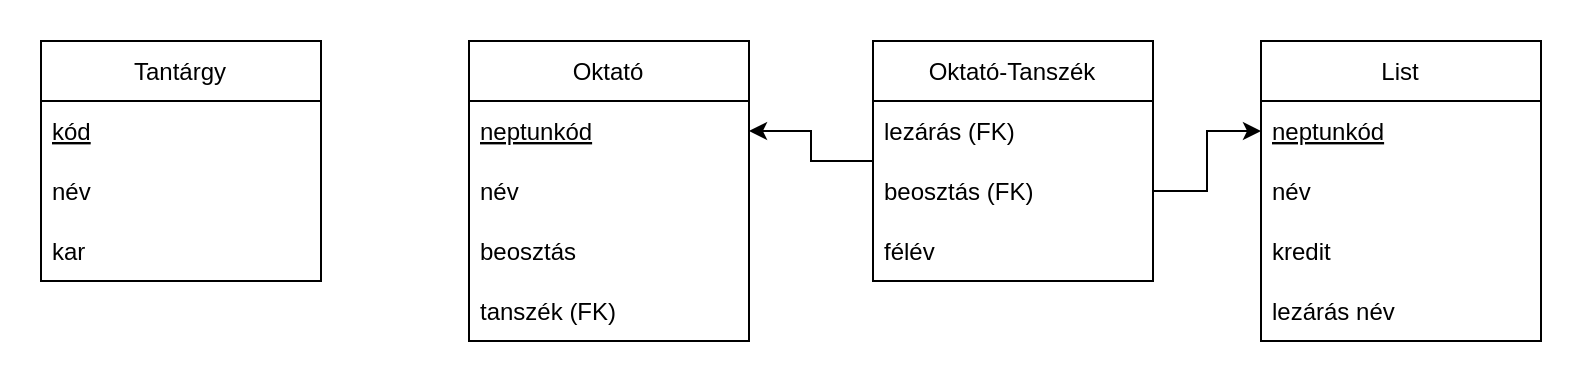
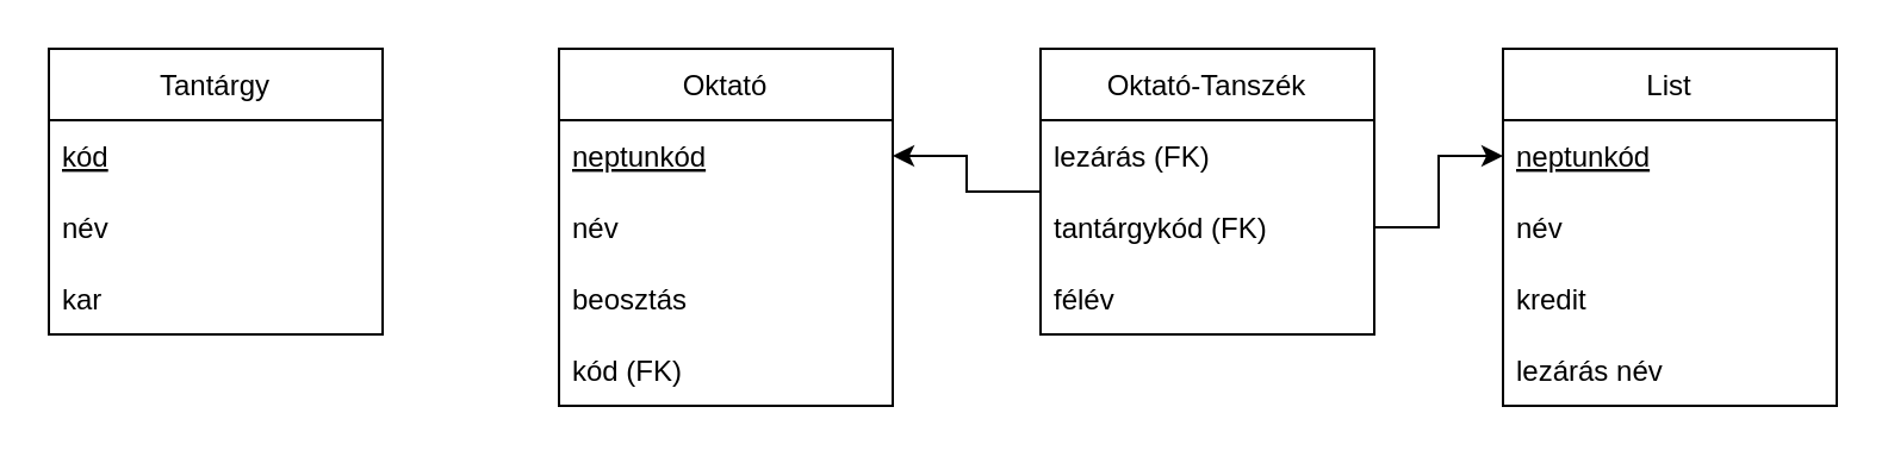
  <mxCell id="0" />
  <mxCell id="1" parent="0" />
  <mxCell id="2" value="Oktató" style="swimlane;fontStyle=0;childLayout=stackLayout;horizontal=1;startSize=30;horizontalStack=0;resizeParent=1;resizeParentMax=0;resizeLast=0;collapsible=1;marginBottom=0;" vertex="1" parent="1"><mxGeometry x="234" y="20" width="140" height="150" as="geometry" /></mxCell>
  <mxCell id="3" value="neptunkód" style="text;strokeColor=none;fillColor=none;align=left;verticalAlign=middle;spacingLeft=4;spacingRight=4;overflow=hidden;points=[[0,0.5],[1,0.5]];portConstraint=eastwest;rotatable=0;fontStyle=4" vertex="1" parent="2"><mxGeometry y="30" width="140" height="30" as="geometry" /></mxCell>
  <mxCell id="4" value="név" style="text;strokeColor=none;fillColor=none;align=left;verticalAlign=middle;spacingLeft=4;spacingRight=4;overflow=hidden;points=[[0,0.5],[1,0.5]];portConstraint=eastwest;rotatable=0;" vertex="1" parent="2"><mxGeometry y="60" width="140" height="30" as="geometry" /></mxCell>
  <mxCell id="5" value="beosztás" style="text;strokeColor=none;fillColor=none;align=left;verticalAlign=middle;spacingLeft=4;spacingRight=4;overflow=hidden;points=[[0,0.5],[1,0.5]];portConstraint=eastwest;rotatable=0;" vertex="1" parent="2"><mxGeometry y="90" width="140" height="30" as="geometry" /></mxCell>
- <mxCell id="6" value="tanszék (FK)" style="text;strokeColor=none;fillColor=none;align=left;verticalAlign=middle;spacingLeft=4;spacingRight=4;overflow=hidden;points=[[0,0.5],[1,0.5]];portConstraint=eastwest;rotatable=0;fontStyle=0" vertex="1" parent="2"><mxGeometry y="120" width="140" height="30" as="geometry" /></mxCell>
+ <mxCell id="6" value="kód (FK)" style="text;strokeColor=none;fillColor=none;align=left;verticalAlign=middle;spacingLeft=4;spacingRight=4;overflow=hidden;points=[[0,0.5],[1,0.5]];portConstraint=eastwest;rotatable=0;fontStyle=0" vertex="1" parent="2"><mxGeometry y="120" width="140" height="30" as="geometry" /></mxCell>
  <mxCell id="7" value="" style="edgeStyle=orthogonalEdgeStyle;rounded=0;orthogonalLoop=1;jettySize=auto;html=1;entryX=1;entryY=0.5;entryDx=0;entryDy=0;" edge="1" parent="1" source="8" target="3"><mxGeometry relative="1" as="geometry"><mxPoint x="410" y="65" as="targetPoint" /></mxGeometry></mxCell>
  <mxCell id="8" value="Oktató-Tanszék" style="swimlane;fontStyle=0;childLayout=stackLayout;horizontal=1;startSize=30;horizontalStack=0;resizeParent=1;resizeParentMax=0;resizeLast=0;collapsible=1;marginBottom=0;" vertex="1" parent="1"><mxGeometry x="436" y="20" width="140" height="120" as="geometry" /></mxCell>
  <mxCell id="9" value="lezárás (FK)" style="text;strokeColor=none;fillColor=none;align=left;verticalAlign=middle;spacingLeft=4;spacingRight=4;overflow=hidden;points=[[0,0.5],[1,0.5]];portConstraint=eastwest;rotatable=0;" vertex="1" parent="8"><mxGeometry y="30" width="140" height="30" as="geometry" /></mxCell>
- <mxCell id="10" value="beosztás (FK)" style="text;strokeColor=none;fillColor=none;align=left;verticalAlign=middle;spacingLeft=4;spacingRight=4;overflow=hidden;points=[[0,0.5],[1,0.5]];portConstraint=eastwest;rotatable=0;" vertex="1" parent="8"><mxGeometry y="60" width="140" height="30" as="geometry" /></mxCell>
+ <mxCell id="10" value="tantárgykód (FK)" style="text;strokeColor=none;fillColor=none;align=left;verticalAlign=middle;spacingLeft=4;spacingRight=4;overflow=hidden;points=[[0,0.5],[1,0.5]];portConstraint=eastwest;rotatable=0;" vertex="1" parent="8"><mxGeometry y="60" width="140" height="30" as="geometry" /></mxCell>
  <mxCell id="11" value="félév" style="text;strokeColor=none;fillColor=none;align=left;verticalAlign=middle;spacingLeft=4;spacingRight=4;overflow=hidden;points=[[0,0.5],[1,0.5]];portConstraint=eastwest;rotatable=0;" vertex="1" parent="8"><mxGeometry y="90" width="140" height="30" as="geometry" /></mxCell>
  <mxCell id="12" value="Tantárgy" style="swimlane;fontStyle=0;childLayout=stackLayout;horizontal=1;startSize=30;horizontalStack=0;resizeParent=1;resizeParentMax=0;resizeLast=0;collapsible=1;marginBottom=0;" vertex="1" parent="1"><mxGeometry x="20" y="20" width="140" height="120" as="geometry" /></mxCell>
  <mxCell id="13" value="kód" style="text;strokeColor=none;fillColor=none;align=left;verticalAlign=middle;spacingLeft=4;spacingRight=4;overflow=hidden;points=[[0,0.5],[1,0.5]];portConstraint=eastwest;rotatable=0;fontStyle=4" vertex="1" parent="12"><mxGeometry y="30" width="140" height="30" as="geometry" /></mxCell>
  <mxCell id="14" value="név" style="text;strokeColor=none;fillColor=none;align=left;verticalAlign=middle;spacingLeft=4;spacingRight=4;overflow=hidden;points=[[0,0.5],[1,0.5]];portConstraint=eastwest;rotatable=0;" vertex="1" parent="12"><mxGeometry y="60" width="140" height="30" as="geometry" /></mxCell>
  <mxCell id="15" value="kar" style="text;strokeColor=none;fillColor=none;align=left;verticalAlign=middle;spacingLeft=4;spacingRight=4;overflow=hidden;points=[[0,0.5],[1,0.5]];portConstraint=eastwest;rotatable=0;" vertex="1" parent="12"><mxGeometry y="90" width="140" height="30" as="geometry" /></mxCell>
  <mxCell id="16" value="List" style="swimlane;fontStyle=0;childLayout=stackLayout;horizontal=1;startSize=30;horizontalStack=0;resizeParent=1;resizeParentMax=0;resizeLast=0;collapsible=1;marginBottom=0;" vertex="1" parent="1"><mxGeometry x="630" y="20" width="140" height="150" as="geometry" /></mxCell>
  <mxCell id="17" value="neptunkód" style="text;strokeColor=none;fillColor=none;align=left;verticalAlign=middle;spacingLeft=4;spacingRight=4;overflow=hidden;points=[[0,0.5],[1,0.5]];portConstraint=eastwest;rotatable=0;fontStyle=4" vertex="1" parent="16"><mxGeometry y="30" width="140" height="30" as="geometry" /></mxCell>
  <mxCell id="18" value="név" style="text;strokeColor=none;fillColor=none;align=left;verticalAlign=middle;spacingLeft=4;spacingRight=4;overflow=hidden;points=[[0,0.5],[1,0.5]];portConstraint=eastwest;rotatable=0;" vertex="1" parent="16"><mxGeometry y="60" width="140" height="30" as="geometry" /></mxCell>
  <mxCell id="19" value="kredit" style="text;strokeColor=none;fillColor=none;align=left;verticalAlign=middle;spacingLeft=4;spacingRight=4;overflow=hidden;points=[[0,0.5],[1,0.5]];portConstraint=eastwest;rotatable=0;" vertex="1" parent="16"><mxGeometry y="90" width="140" height="30" as="geometry" /></mxCell>
  <mxCell id="20" value="lezárás név" style="text;strokeColor=none;fillColor=none;align=left;verticalAlign=middle;spacingLeft=4;spacingRight=4;overflow=hidden;points=[[0,0.5],[1,0.5]];portConstraint=eastwest;rotatable=0;" vertex="1" parent="16"><mxGeometry y="120" width="140" height="30" as="geometry" /></mxCell>
  <mxCell id="21" value="" style="edgeStyle=orthogonalEdgeStyle;rounded=0;orthogonalLoop=1;jettySize=auto;html=1;entryX=0;entryY=0.5;entryDx=0;entryDy=0;exitX=1;exitY=0.5;exitDx=0;exitDy=0;" edge="1" parent="1" source="10" target="17"><mxGeometry relative="1" as="geometry" /></mxCell>
